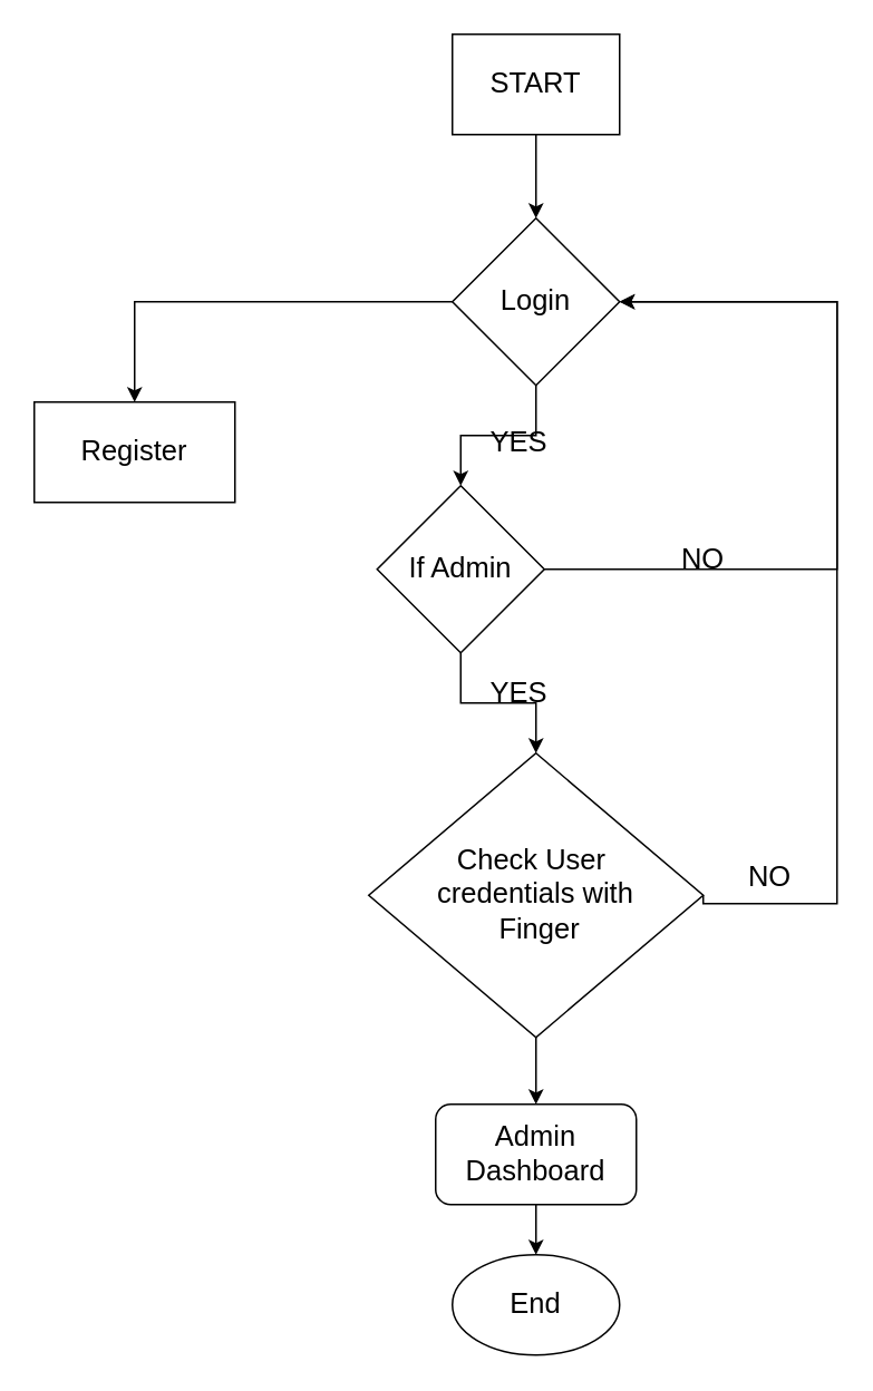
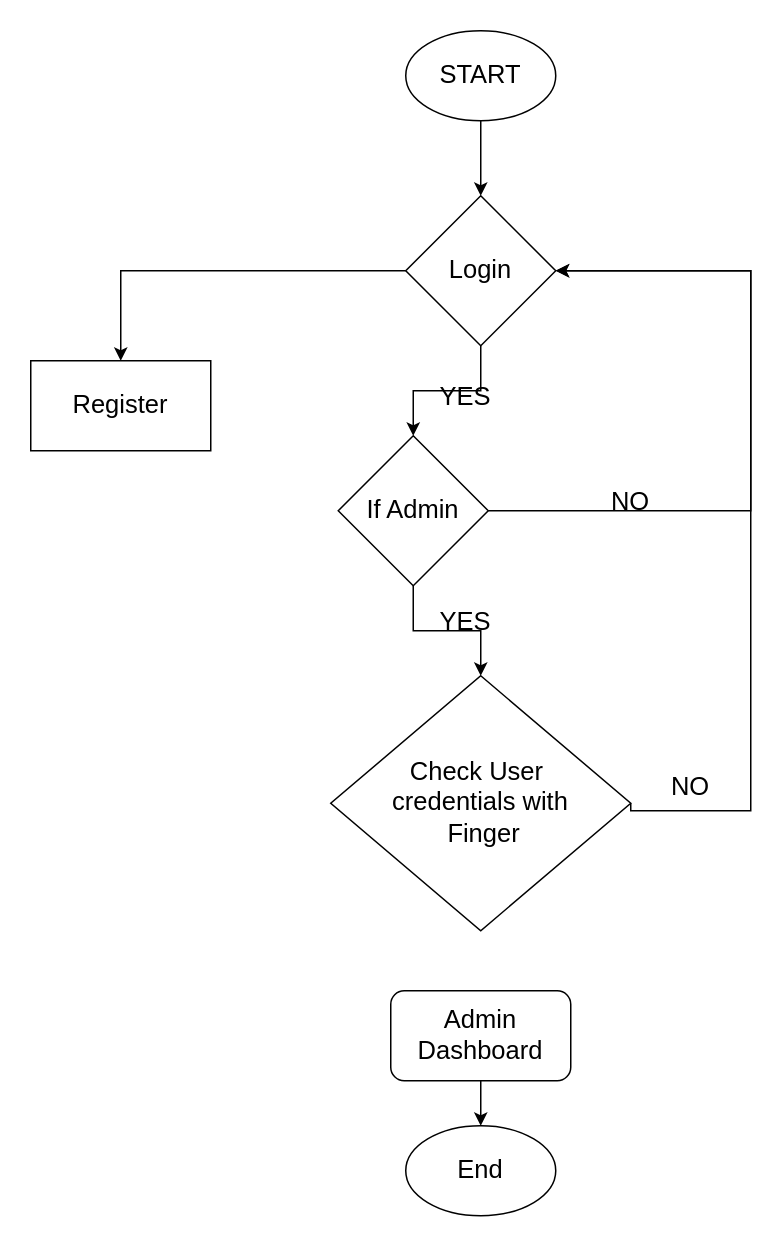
  <mxCell id="0" />
  <mxCell id="1" parent="0" />
  <mxCell id="2" style="edgeStyle=orthogonalEdgeStyle;rounded=0;orthogonalLoop=1;jettySize=auto;html=1;entryX=0.5;entryY=0;entryDx=0;entryDy=0;fontSize=17;" parent="1" source="3" target="6" edge="1"><mxGeometry relative="1" as="geometry" /></mxCell>
- <mxCell id="3" value="START" style="whiteSpace=wrap;html=1;fontSize=17;rounded=0;" parent="1" vertex="1"><mxGeometry x="270" y="20" width="100" height="60" as="geometry" /></mxCell>
+ <mxCell id="3" value="START" style="ellipse;whiteSpace=wrap;html=1;fontSize=17;" parent="1" vertex="1"><mxGeometry x="270" y="20" width="100" height="60" as="geometry" /></mxCell>
  <mxCell id="4" style="edgeStyle=orthogonalEdgeStyle;rounded=0;orthogonalLoop=1;jettySize=auto;html=1;exitX=0.5;exitY=1;exitDx=0;exitDy=0;entryX=0.5;entryY=0;entryDx=0;entryDy=0;fontSize=17;" parent="1" source="6" target="8" edge="1"><mxGeometry relative="1" as="geometry"><mxPoint x="480" y="250" as="targetPoint" /><Array as="points" /></mxGeometry></mxCell>
  <mxCell id="5" style="edgeStyle=orthogonalEdgeStyle;rounded=0;orthogonalLoop=1;jettySize=auto;html=1;entryX=0.5;entryY=0;entryDx=0;entryDy=0;fontSize=17;" edge="1" parent="1" source="6" target="20"><mxGeometry relative="1" as="geometry"><mxPoint x="80" y="330" as="targetPoint" /></mxGeometry></mxCell>
  <mxCell id="6" value="Login" style="rhombus;whiteSpace=wrap;html=1;fontSize=17;" parent="1" vertex="1"><mxGeometry x="270" y="130" width="100" height="100" as="geometry" /></mxCell>
  <mxCell id="7" style="edgeStyle=orthogonalEdgeStyle;rounded=0;orthogonalLoop=1;jettySize=auto;html=1;entryX=0.5;entryY=0;entryDx=0;entryDy=0;fontSize=17;" parent="1" source="8" target="11" edge="1"><mxGeometry relative="1" as="geometry" /></mxCell>
  <mxCell id="8" value="If Admin" style="rhombus;whiteSpace=wrap;html=1;fontSize=17;" parent="1" vertex="1"><mxGeometry x="225" y="290" width="100" height="100" as="geometry" /></mxCell>
- <mxCell id="9" style="edgeStyle=orthogonalEdgeStyle;rounded=0;orthogonalLoop=1;jettySize=auto;html=1;fontSize=17;" edge="1" parent="1" source="11" target="13"><mxGeometry relative="1" as="geometry" /></mxCell>
  <mxCell id="10" style="edgeStyle=orthogonalEdgeStyle;rounded=0;orthogonalLoop=1;jettySize=auto;html=1;entryX=1;entryY=0.5;entryDx=0;entryDy=0;exitX=1;exitY=0.5;exitDx=0;exitDy=0;fontSize=17;" edge="1" parent="1" source="11" target="6"><mxGeometry relative="1" as="geometry"><Array as="points"><mxPoint x="420" y="540" /><mxPoint x="500" y="540" /><mxPoint x="500" y="180" /></Array></mxGeometry></mxCell>
  <mxCell id="11" value="&lt;div style=&quot;font-size: 17px;&quot;&gt;Check User&amp;nbsp;&lt;/div&gt;&lt;div style=&quot;font-size: 17px;&quot;&gt;credentials with&lt;/div&gt;&lt;div style=&quot;font-size: 17px;&quot;&gt;&amp;nbsp;Finger&lt;/div&gt;" style="rhombus;whiteSpace=wrap;html=1;fontSize=17;" parent="1" vertex="1"><mxGeometry x="220" y="450" width="200" height="170" as="geometry" /></mxCell>
  <mxCell id="12" style="edgeStyle=orthogonalEdgeStyle;rounded=0;orthogonalLoop=1;jettySize=auto;html=1;entryX=0.5;entryY=0;entryDx=0;entryDy=0;fontSize=17;" edge="1" parent="1" source="13" target="19"><mxGeometry relative="1" as="geometry" /></mxCell>
  <mxCell id="13" value="Admin Dashboard" style="whiteSpace=wrap;html=1;fontSize=17;rounded=1;" vertex="1" parent="1"><mxGeometry x="260" y="660" width="120" height="60" as="geometry" /></mxCell>
  <mxCell id="14" value="NO" style="text;html=1;strokeColor=none;fillColor=none;align=center;verticalAlign=middle;whiteSpace=wrap;rounded=0;fontSize=17;" vertex="1" parent="1"><mxGeometry x="430" y="510" width="60" height="30" as="geometry" /></mxCell>
  <mxCell id="15" value="YES" style="text;html=1;strokeColor=none;fillColor=none;align=center;verticalAlign=middle;whiteSpace=wrap;rounded=0;fontSize=17;" vertex="1" parent="1"><mxGeometry x="280" y="400" width="60" height="30" as="geometry" /></mxCell>
  <mxCell id="16" value="YES" style="text;html=1;strokeColor=none;fillColor=none;align=center;verticalAlign=middle;whiteSpace=wrap;rounded=0;fontSize=17;" vertex="1" parent="1"><mxGeometry x="280" y="250" width="60" height="30" as="geometry" /></mxCell>
  <mxCell id="17" value="" style="edgeStyle=orthogonalEdgeStyle;rounded=0;orthogonalLoop=1;jettySize=auto;html=1;exitX=1;exitY=0.5;exitDx=0;exitDy=0;fontSize=17;" edge="1" parent="1" source="8"><mxGeometry relative="1" as="geometry"><mxPoint x="370" y="340" as="sourcePoint" /><mxPoint x="370" y="180" as="targetPoint" /><Array as="points"><mxPoint x="500" y="340" /><mxPoint x="500" y="180" /></Array></mxGeometry></mxCell>
  <mxCell id="18" value="NO" style="text;html=1;strokeColor=none;fillColor=none;align=center;verticalAlign=middle;whiteSpace=wrap;rounded=0;fontSize=17;" vertex="1" parent="1"><mxGeometry x="390" y="320" width="60" height="30" as="geometry" /></mxCell>
  <mxCell id="19" value="&lt;div style=&quot;font-size: 17px;&quot;&gt;End&lt;/div&gt;" style="ellipse;whiteSpace=wrap;html=1;fontSize=17;" vertex="1" parent="1"><mxGeometry x="270" y="750" width="100" height="60" as="geometry" /></mxCell>
  <mxCell id="20" value="Register" style="rounded=0;whiteSpace=wrap;html=1;fontSize=17;" vertex="1" parent="1"><mxGeometry x="20" y="240" width="120" height="60" as="geometry" /></mxCell>
